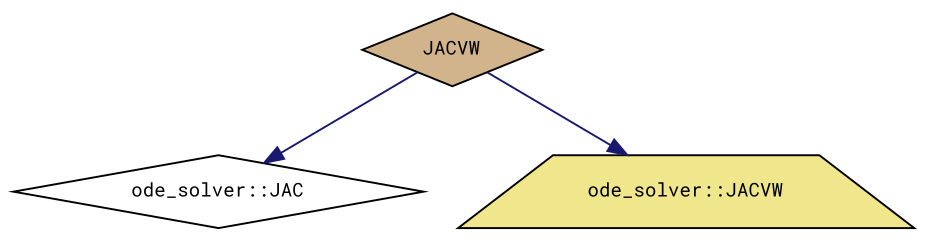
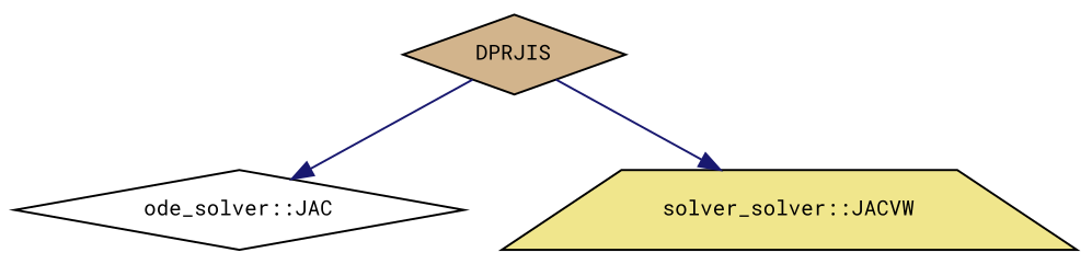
  digraph {
    fontname="Roboto Mono"
    rankdir=TB
    node [color=black fontname="Roboto Mono" fontsize=10 shape=diamond style=filled]
    edge [color=midnightblue fontname="Roboto Mono" fontsize=10 labelfontname=Helvetica labelfontsize=10 style=solid]
-   n1 [fillcolor=tan fontcolor=black height=0.2 label=JACVW width=0.4]
+   n1 [fillcolor=tan fontcolor=black height=0.2 label=DPRJIS width=0.4]
    n2 [fillcolor=white height=0.2 label="ode_solver::JAC" width=0.4]
-   n3 [fillcolor=khaki height=0.2 label="ode_solver::JACVW" shape=trapezium width=0.4]
+   n3 [fillcolor=khaki height=0.2 label="solver_solver::JACVW" shape=trapezium width=0.4]
    n1 -> n2
    n1 -> n3
  }
